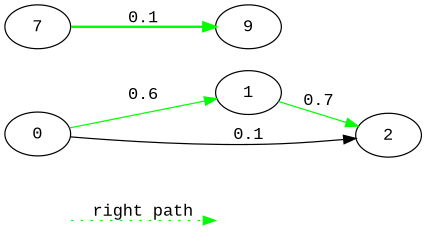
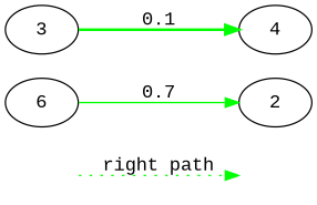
  digraph {
    fontname="Liberation Mono"
    rankdir=LR
    node [fontname="Liberation Mono"]
    edge [color=green fontname="Liberation Mono" style=solid]
    a [style=invis]
    b [style=invis]
-   0
-   1
+   1 [label=6]
    2
-   3 [label=7]
-   4 [label=9]
+   3
+   4
    subgraph sub_1 {
      label=Legend
      shape=rectangle
      a
      b
    }
    a -> b [label="right path" style=dotted]
-   0 -> 1 [label=0.6]
-   0 -> 2 [label=0.1 color=""]
    1 -> 2 [label=0.7]
    3 -> 4 [label=0.1 style=bold]
  }
